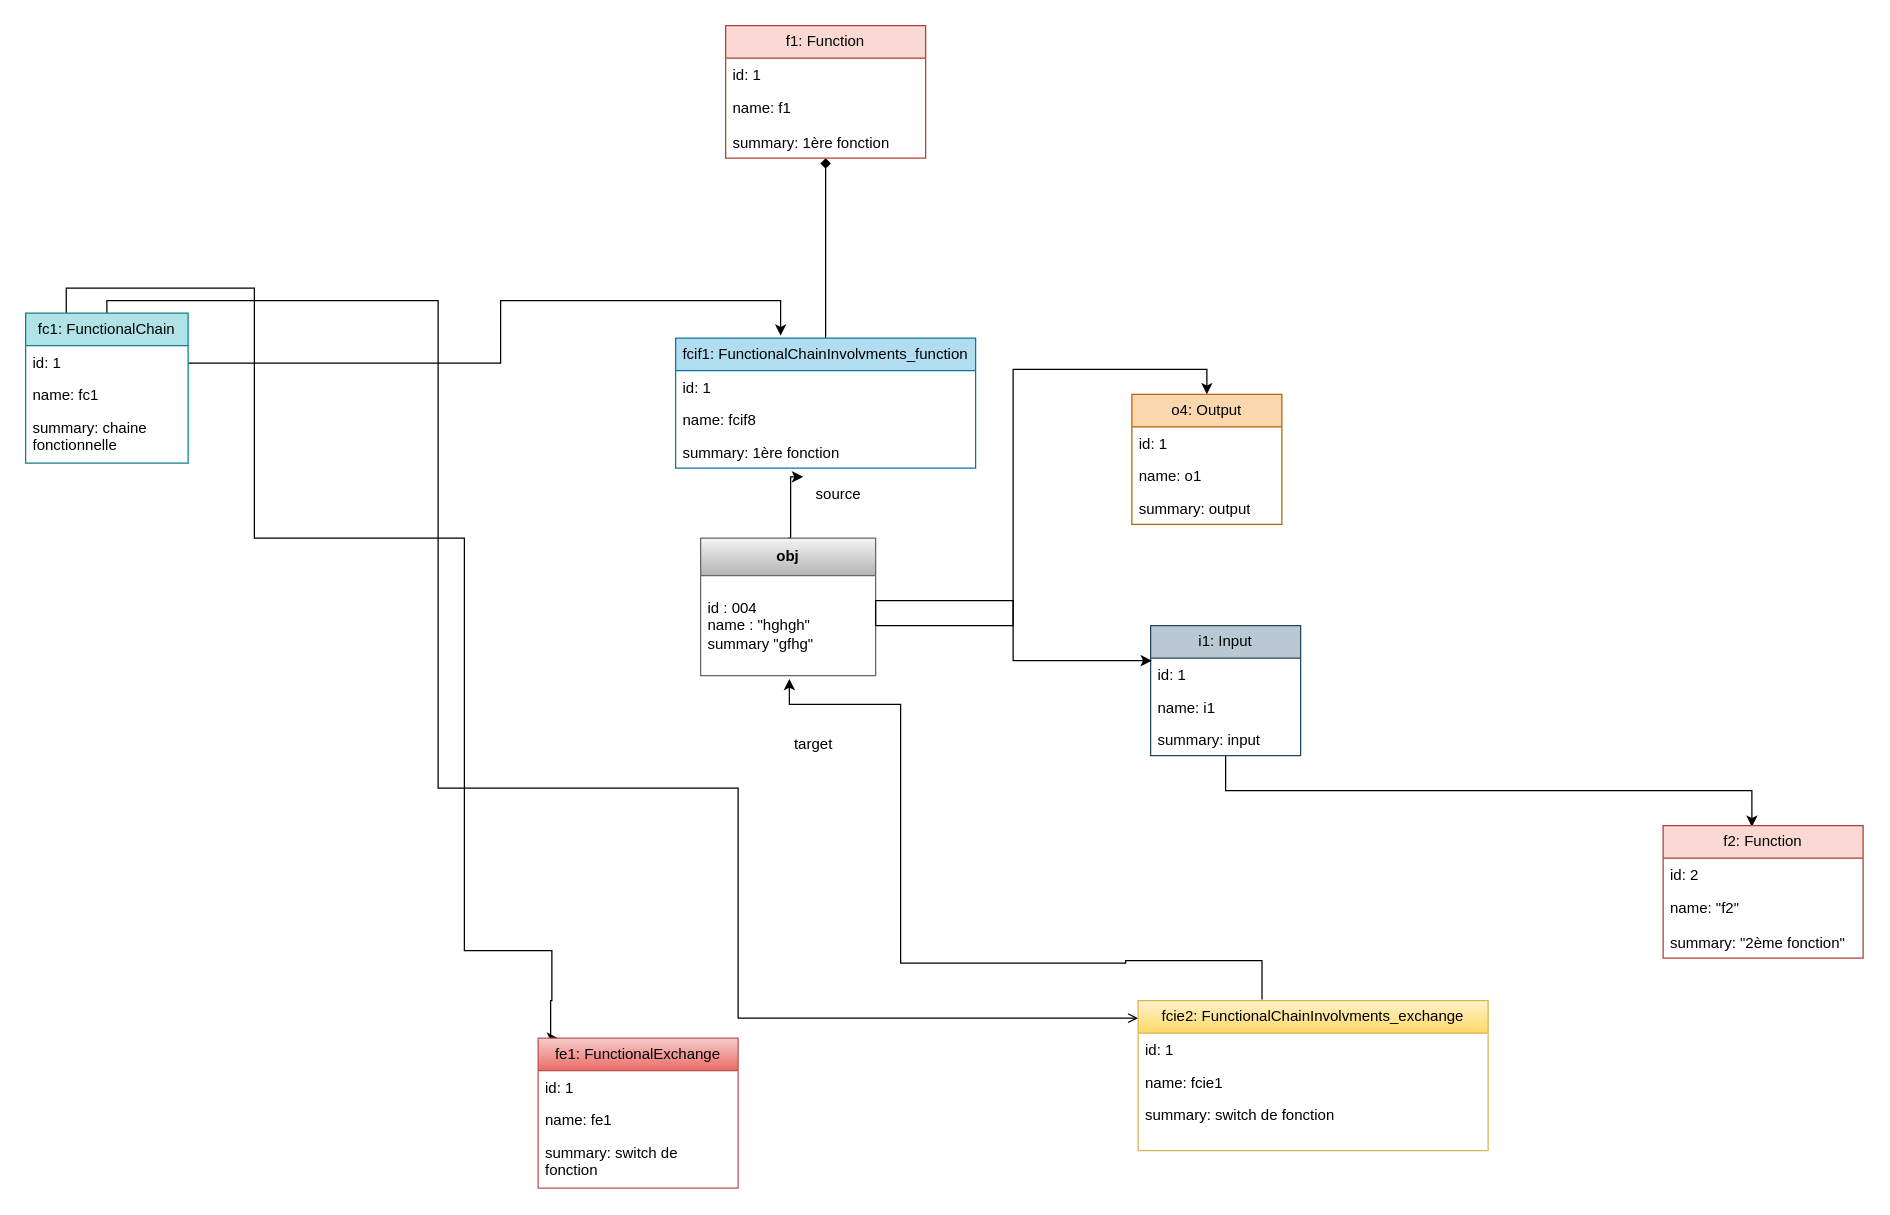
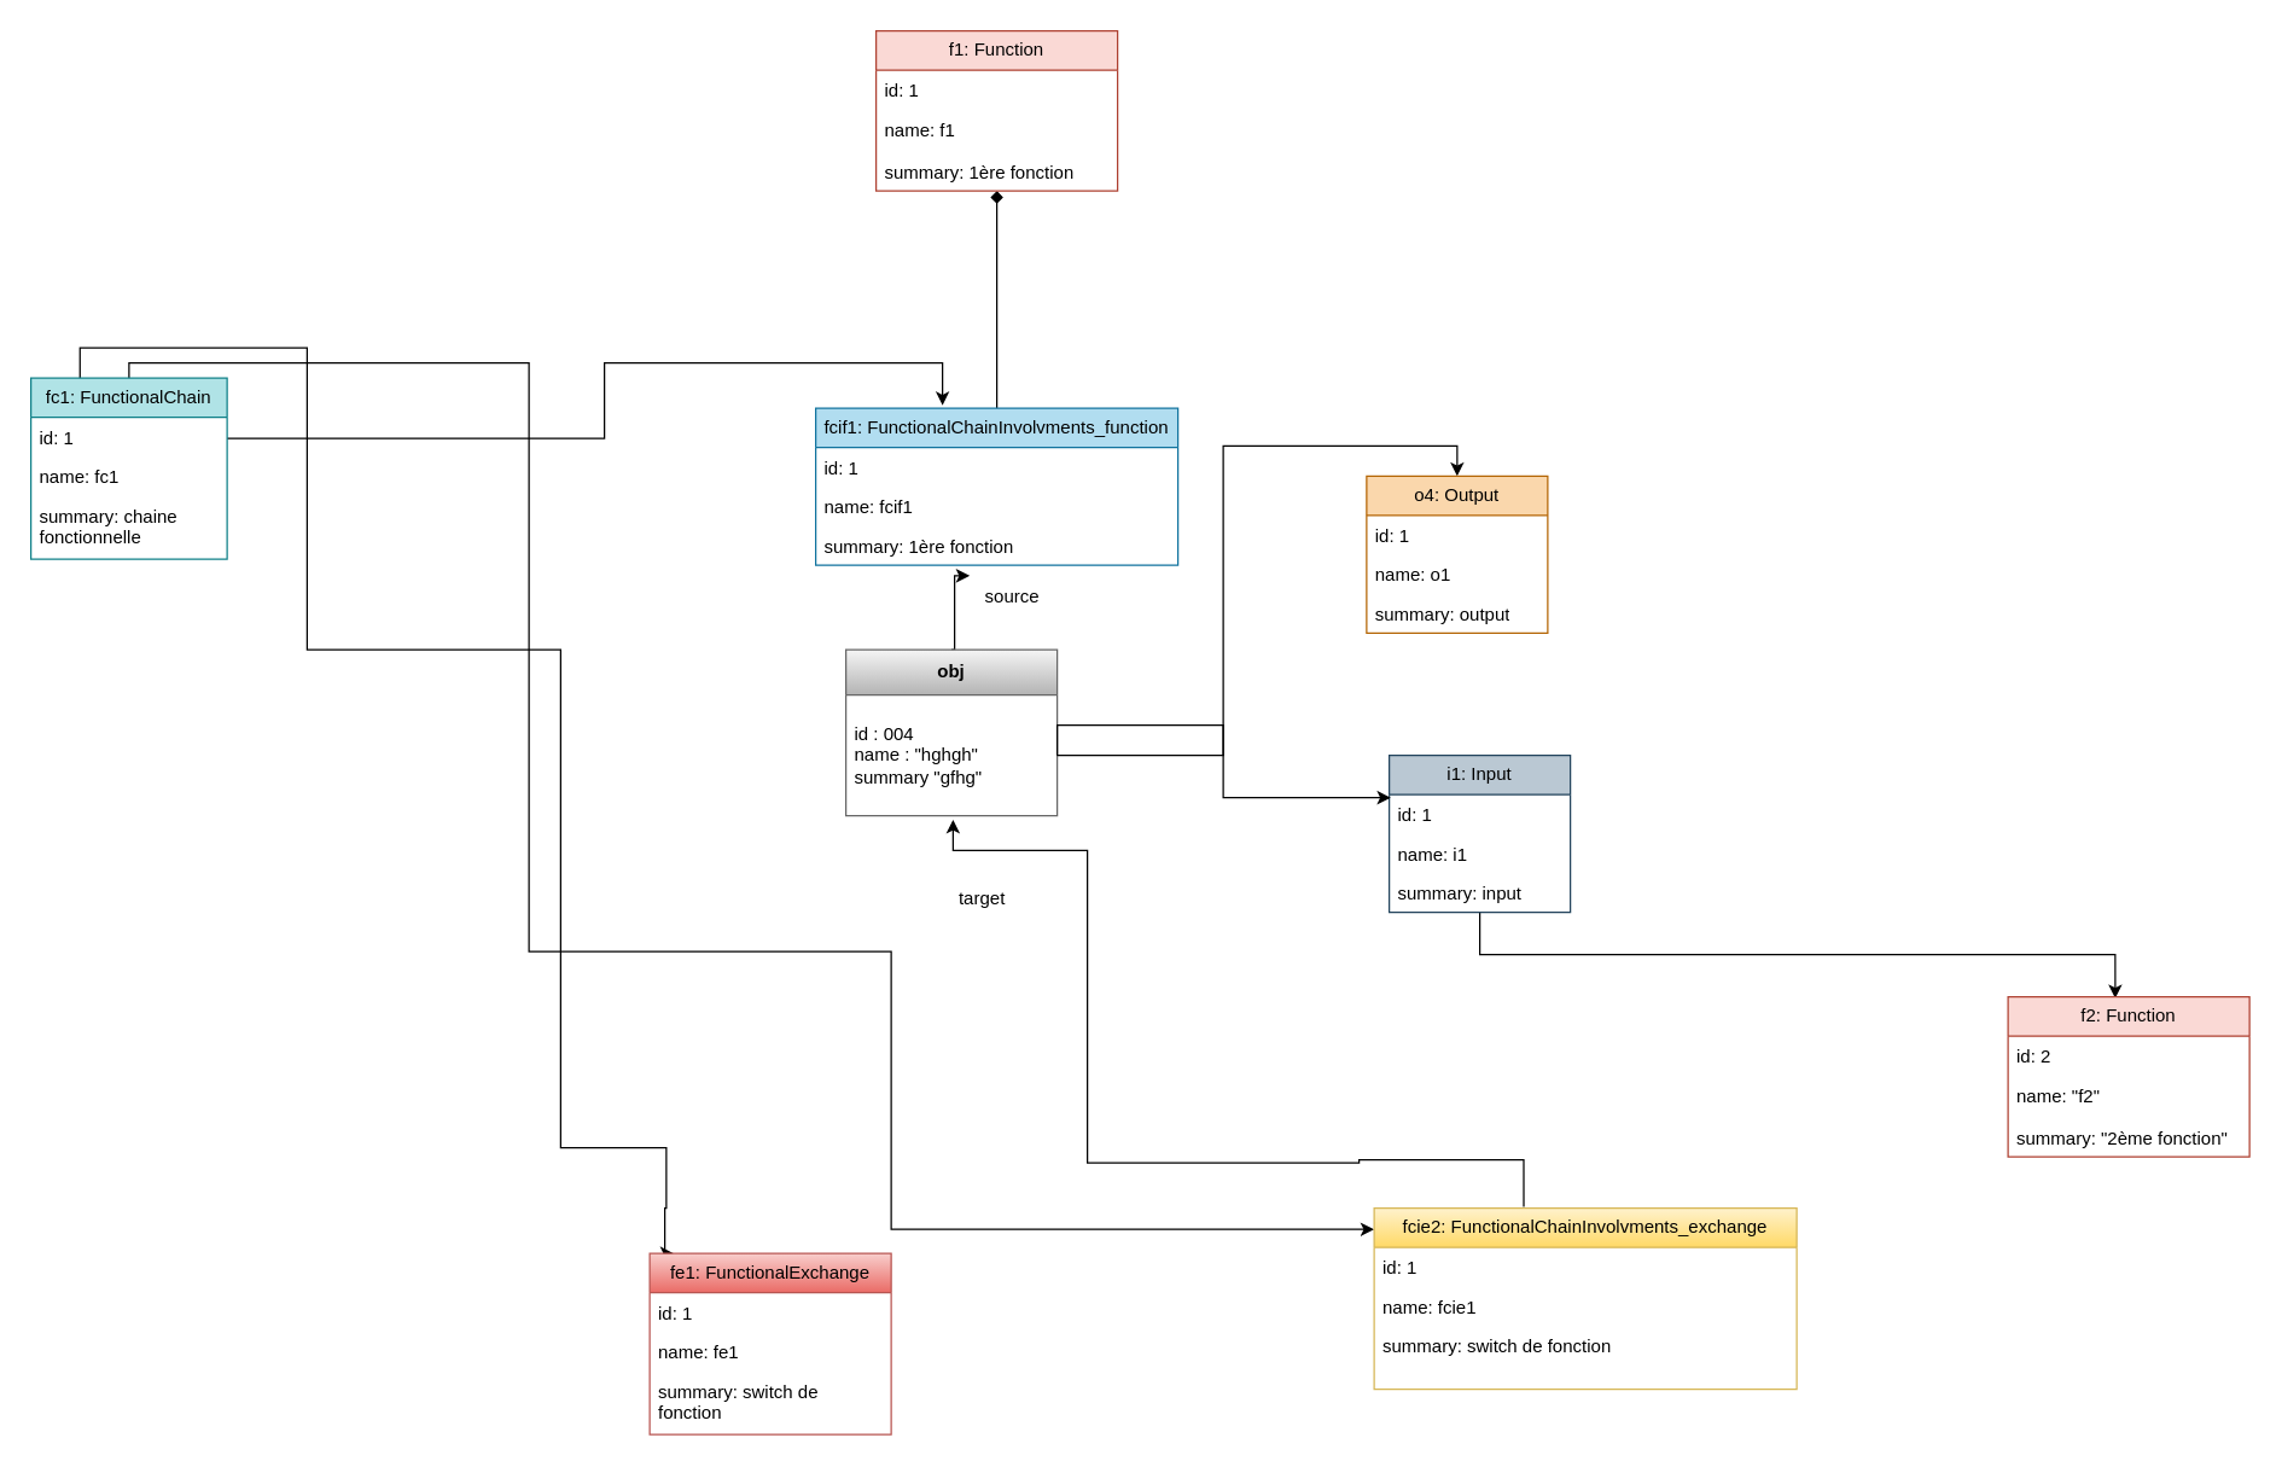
  <mxCell id="0" />
  <mxCell id="1" parent="0" />
  <mxCell id="2" style="edgeStyle=orthogonalEdgeStyle;rounded=0;orthogonalLoop=1;jettySize=auto;html=1;exitX=1;exitY=0;exitDx=0;exitDy=0;entryX=0.35;entryY=-0.019;entryDx=0;entryDy=0;entryPerimeter=0;" edge="1" parent="1" target="21"><mxGeometry relative="1" as="geometry"><mxPoint x="150" y="290" as="sourcePoint" /><mxPoint x="562.08" y="302.048" as="targetPoint" /><Array as="points"><mxPoint x="400" y="290" /><mxPoint x="400" y="240" /><mxPoint x="624" y="240" /></Array></mxGeometry></mxCell>
- <mxCell id="3" style="edgeStyle=orthogonalEdgeStyle;rounded=0;orthogonalLoop=1;jettySize=auto;html=1;exitX=0.5;exitY=0;exitDx=0;exitDy=0;entryX=0;entryY=0.117;entryDx=0;entryDy=0;entryPerimeter=0;endArrow=open;" edge="1" parent="1" source="17" target="25"><mxGeometry relative="1" as="geometry"><mxPoint x="700" y="860" as="targetPoint" /><Array as="points"><mxPoint x="85" y="240" /><mxPoint x="350" y="240" /><mxPoint x="350" y="630" /><mxPoint x="590" y="630" /><mxPoint x="590" y="814" /></Array></mxGeometry></mxCell>
+ <mxCell id="3" style="edgeStyle=orthogonalEdgeStyle;rounded=0;orthogonalLoop=1;jettySize=auto;html=1;exitX=0.5;exitY=0;exitDx=0;exitDy=0;entryX=0;entryY=0.117;entryDx=0;entryDy=0;entryPerimeter=0;" edge="1" parent="1" source="17" target="25"><mxGeometry relative="1" as="geometry"><mxPoint x="700" y="860" as="targetPoint" /><Array as="points"><mxPoint x="85" y="240" /><mxPoint x="350" y="240" /><mxPoint x="350" y="630" /><mxPoint x="590" y="630" /><mxPoint x="590" y="814" /></Array></mxGeometry></mxCell>
  <mxCell id="4" style="edgeStyle=orthogonalEdgeStyle;rounded=0;orthogonalLoop=1;jettySize=auto;html=1;exitX=0.25;exitY=0;exitDx=0;exitDy=0;entryX=0.1;entryY=0;entryDx=0;entryDy=0;entryPerimeter=0;" edge="1" parent="1" source="17" target="29"><mxGeometry relative="1" as="geometry"><Array as="points"><mxPoint x="53" y="230" /><mxPoint x="203" y="230" /><mxPoint x="203" y="430" /><mxPoint x="371" y="430" /><mxPoint x="371" y="760" /><mxPoint x="441" y="760" /><mxPoint x="441" y="800" /><mxPoint x="440" y="800" /><mxPoint x="440" y="830" /></Array></mxGeometry></mxCell>
  <mxCell id="5" style="edgeStyle=orthogonalEdgeStyle;rounded=0;orthogonalLoop=1;jettySize=auto;html=1;exitX=0.5;exitY=0;exitDx=0;exitDy=0;entryX=0.5;entryY=1;entryDx=0;entryDy=0;endArrow=diamond;" edge="1" parent="1" source="21" target="13"><mxGeometry relative="1" as="geometry"><mxPoint x="645" y="170" as="targetPoint" /><Array as="points"><mxPoint x="660" y="146" /></Array></mxGeometry></mxCell>
  <mxCell id="6" style="edgeStyle=orthogonalEdgeStyle;rounded=0;orthogonalLoop=1;jettySize=auto;html=1;exitX=0.354;exitY=-0.008;exitDx=0;exitDy=0;entryX=0.507;entryY=1.033;entryDx=0;entryDy=0;entryPerimeter=0;exitPerimeter=0;" edge="1" parent="1" source="25" target="9"><mxGeometry relative="1" as="geometry"><Array as="points"><mxPoint x="1009" y="768" /><mxPoint x="900" y="768" /><mxPoint x="900" y="770" /><mxPoint x="720" y="770" /><mxPoint x="720" y="563" /><mxPoint x="631" y="563" /></Array></mxGeometry></mxCell>
  <mxCell id="7" style="edgeStyle=orthogonalEdgeStyle;rounded=0;orthogonalLoop=1;jettySize=auto;html=1;exitX=0.5;exitY=0;exitDx=0;exitDy=0;entryX=0.033;entryY=0.033;entryDx=0;entryDy=0;entryPerimeter=0;" edge="1" parent="1" source="8" target="10"><mxGeometry relative="1" as="geometry"><Array as="points"><mxPoint x="632" y="430" /></Array></mxGeometry></mxCell>
  <mxCell id="8" value="&lt;b&gt;obj&lt;/b&gt;" style="swimlane;fontStyle=0;childLayout=stackLayout;horizontal=1;startSize=30;horizontalStack=0;resizeParent=1;resizeParentMax=0;resizeLast=0;collapsible=1;marginBottom=0;whiteSpace=wrap;html=1;fillColor=#f5f5f5;gradientColor=#b3b3b3;strokeColor=#666666;" vertex="1" parent="1"><mxGeometry x="560" y="430" width="140" height="110" as="geometry" /></mxCell>
  <mxCell id="9" value="&lt;br&gt;&lt;div align=&quot;left&quot;&gt;id : 004&lt;/div&gt;&lt;div align=&quot;left&quot;&gt;name : &quot;hghgh&quot;&lt;/div&gt;&lt;div align=&quot;left&quot;&gt;summary &quot;gfhg&quot;&lt;/div&gt;&lt;br&gt;" style="text;strokeColor=none;fillColor=none;align=left;verticalAlign=middle;spacingLeft=4;spacingRight=4;overflow=hidden;points=[[0,0.5],[1,0.5]];portConstraint=eastwest;rotatable=0;whiteSpace=wrap;html=1;" vertex="1" parent="8"><mxGeometry y="30" width="140" height="80" as="geometry" /></mxCell>
  <mxCell id="10" value="source" style="text;html=1;align=center;verticalAlign=middle;resizable=0;points=[];autosize=1;strokeColor=none;fillColor=none;" vertex="1" parent="1"><mxGeometry x="640" y="380" width="60" height="30" as="geometry" /></mxCell>
  <mxCell id="11" value="target" style="text;html=1;align=center;verticalAlign=middle;resizable=0;points=[];autosize=1;strokeColor=none;fillColor=none;" vertex="1" parent="1"><mxGeometry x="625" y="580" width="50" height="30" as="geometry" /></mxCell>
  <mxCell id="12" style="edgeStyle=orthogonalEdgeStyle;rounded=0;orthogonalLoop=1;jettySize=auto;html=1;exitX=1;exitY=0.5;exitDx=0;exitDy=0;entryX=0.5;entryY=0;entryDx=0;entryDy=0;" edge="1" parent="1" source="9" target="33"><mxGeometry relative="1" as="geometry"><Array as="points"><mxPoint x="810" y="500" /><mxPoint x="810" y="295" /><mxPoint x="965" y="295" /></Array></mxGeometry></mxCell>
  <mxCell id="13" value="f1: Function" style="swimlane;fontStyle=0;childLayout=stackLayout;horizontal=1;startSize=26;fillColor=#fad9d5;horizontalStack=0;resizeParent=1;resizeParentMax=0;resizeLast=0;collapsible=1;marginBottom=0;whiteSpace=wrap;html=1;strokeColor=#ae4132;" vertex="1" parent="1"><mxGeometry x="580" y="20" width="160" height="106" as="geometry" /></mxCell>
  <mxCell id="14" value="id: 1" style="text;strokeColor=none;fillColor=none;align=left;verticalAlign=top;spacingLeft=4;spacingRight=4;overflow=hidden;rotatable=0;points=[[0,0.5],[1,0.5]];portConstraint=eastwest;whiteSpace=wrap;html=1;" vertex="1" parent="13"><mxGeometry y="26" width="160" height="26" as="geometry" /></mxCell>
  <mxCell id="15" value="name: f1" style="text;strokeColor=none;fillColor=none;align=left;verticalAlign=top;spacingLeft=4;spacingRight=4;overflow=hidden;rotatable=0;points=[[0,0.5],[1,0.5]];portConstraint=eastwest;whiteSpace=wrap;html=1;" vertex="1" parent="13"><mxGeometry y="52" width="160" height="28" as="geometry" /></mxCell>
  <mxCell id="16" value="summary: 1ère fonction" style="text;strokeColor=none;fillColor=none;align=left;verticalAlign=top;spacingLeft=4;spacingRight=4;overflow=hidden;rotatable=0;points=[[0,0.5],[1,0.5]];portConstraint=eastwest;whiteSpace=wrap;html=1;" vertex="1" parent="13"><mxGeometry y="80" width="160" height="26" as="geometry" /></mxCell>
  <mxCell id="17" value="fc1: FunctionalChain" style="swimlane;fontStyle=0;childLayout=stackLayout;horizontal=1;startSize=26;fillColor=#b0e3e6;horizontalStack=0;resizeParent=1;resizeParentMax=0;resizeLast=0;collapsible=1;marginBottom=0;whiteSpace=wrap;html=1;strokeColor=#0e8088;" vertex="1" parent="1"><mxGeometry x="20" y="250" width="130" height="120" as="geometry" /></mxCell>
  <mxCell id="18" value="id: 1" style="text;strokeColor=none;fillColor=none;align=left;verticalAlign=top;spacingLeft=4;spacingRight=4;overflow=hidden;rotatable=0;points=[[0,0.5],[1,0.5]];portConstraint=eastwest;whiteSpace=wrap;html=1;" vertex="1" parent="17"><mxGeometry y="26" width="130" height="26" as="geometry" /></mxCell>
  <mxCell id="19" value="name: fc1" style="text;strokeColor=none;fillColor=none;align=left;verticalAlign=top;spacingLeft=4;spacingRight=4;overflow=hidden;rotatable=0;points=[[0,0.5],[1,0.5]];portConstraint=eastwest;whiteSpace=wrap;html=1;" vertex="1" parent="17"><mxGeometry y="52" width="130" height="26" as="geometry" /></mxCell>
  <mxCell id="20" value="summary: chaine fonctionnelle" style="text;strokeColor=none;fillColor=none;align=left;verticalAlign=top;spacingLeft=4;spacingRight=4;overflow=hidden;rotatable=0;points=[[0,0.5],[1,0.5]];portConstraint=eastwest;whiteSpace=wrap;html=1;" vertex="1" parent="17"><mxGeometry y="78" width="130" height="42" as="geometry" /></mxCell>
  <mxCell id="21" value="fcif1: FunctionalChainInvolvments_function" style="swimlane;fontStyle=0;childLayout=stackLayout;horizontal=1;startSize=26;fillColor=#b1ddf0;horizontalStack=0;resizeParent=1;resizeParentMax=0;resizeLast=0;collapsible=1;marginBottom=0;whiteSpace=wrap;html=1;strokeColor=#10739e;" vertex="1" parent="1"><mxGeometry x="540" y="270" width="240" height="104" as="geometry" /></mxCell>
  <mxCell id="22" value="id: 1" style="text;strokeColor=none;fillColor=none;align=left;verticalAlign=top;spacingLeft=4;spacingRight=4;overflow=hidden;rotatable=0;points=[[0,0.5],[1,0.5]];portConstraint=eastwest;whiteSpace=wrap;html=1;" vertex="1" parent="21"><mxGeometry y="26" width="240" height="26" as="geometry" /></mxCell>
- <mxCell id="23" value="name: fcif8" style="text;strokeColor=none;fillColor=none;align=left;verticalAlign=top;spacingLeft=4;spacingRight=4;overflow=hidden;rotatable=0;points=[[0,0.5],[1,0.5]];portConstraint=eastwest;whiteSpace=wrap;html=1;" vertex="1" parent="21"><mxGeometry y="52" width="240" height="26" as="geometry" /></mxCell>
+ <mxCell id="23" value="name: fcif1" style="text;strokeColor=none;fillColor=none;align=left;verticalAlign=top;spacingLeft=4;spacingRight=4;overflow=hidden;rotatable=0;points=[[0,0.5],[1,0.5]];portConstraint=eastwest;whiteSpace=wrap;html=1;" vertex="1" parent="21"><mxGeometry y="52" width="240" height="26" as="geometry" /></mxCell>
  <mxCell id="24" value="summary: 1ère fonction" style="text;strokeColor=none;fillColor=none;align=left;verticalAlign=top;spacingLeft=4;spacingRight=4;overflow=hidden;rotatable=0;points=[[0,0.5],[1,0.5]];portConstraint=eastwest;whiteSpace=wrap;html=1;" vertex="1" parent="21"><mxGeometry y="78" width="240" height="26" as="geometry" /></mxCell>
  <mxCell id="25" value="fcie2: FunctionalChainInvolvments_exchange" style="swimlane;fontStyle=0;childLayout=stackLayout;horizontal=1;startSize=26;fillColor=#fff2cc;horizontalStack=0;resizeParent=1;resizeParentMax=0;resizeLast=0;collapsible=1;marginBottom=0;whiteSpace=wrap;html=1;gradientColor=#ffd966;strokeColor=#d6b656;" vertex="1" parent="1"><mxGeometry x="910" y="800" width="280" height="120" as="geometry" /></mxCell>
  <mxCell id="26" value="id: 1" style="text;strokeColor=none;fillColor=none;align=left;verticalAlign=top;spacingLeft=4;spacingRight=4;overflow=hidden;rotatable=0;points=[[0,0.5],[1,0.5]];portConstraint=eastwest;whiteSpace=wrap;html=1;" vertex="1" parent="25"><mxGeometry y="26" width="280" height="26" as="geometry" /></mxCell>
  <mxCell id="27" value="name: fcie1" style="text;strokeColor=none;fillColor=none;align=left;verticalAlign=top;spacingLeft=4;spacingRight=4;overflow=hidden;rotatable=0;points=[[0,0.5],[1,0.5]];portConstraint=eastwest;whiteSpace=wrap;html=1;" vertex="1" parent="25"><mxGeometry y="52" width="280" height="26" as="geometry" /></mxCell>
  <mxCell id="28" value="summary: switch de fonction" style="text;strokeColor=none;fillColor=none;align=left;verticalAlign=top;spacingLeft=4;spacingRight=4;overflow=hidden;rotatable=0;points=[[0,0.5],[1,0.5]];portConstraint=eastwest;whiteSpace=wrap;html=1;" vertex="1" parent="25"><mxGeometry y="78" width="280" height="42" as="geometry" /></mxCell>
  <mxCell id="29" value="fe1: FunctionalExchange" style="swimlane;fontStyle=0;childLayout=stackLayout;horizontal=1;startSize=26;fillColor=#f8cecc;horizontalStack=0;resizeParent=1;resizeParentMax=0;resizeLast=0;collapsible=1;marginBottom=0;whiteSpace=wrap;html=1;gradientColor=#ea6b66;strokeColor=#b85450;" vertex="1" parent="1"><mxGeometry x="430" y="830" width="160" height="120" as="geometry" /></mxCell>
  <mxCell id="30" value="id: 1" style="text;strokeColor=none;fillColor=none;align=left;verticalAlign=top;spacingLeft=4;spacingRight=4;overflow=hidden;rotatable=0;points=[[0,0.5],[1,0.5]];portConstraint=eastwest;whiteSpace=wrap;html=1;" vertex="1" parent="29"><mxGeometry y="26" width="160" height="26" as="geometry" /></mxCell>
  <mxCell id="31" value="name: fe1" style="text;strokeColor=none;fillColor=none;align=left;verticalAlign=top;spacingLeft=4;spacingRight=4;overflow=hidden;rotatable=0;points=[[0,0.5],[1,0.5]];portConstraint=eastwest;whiteSpace=wrap;html=1;" vertex="1" parent="29"><mxGeometry y="52" width="160" height="26" as="geometry" /></mxCell>
  <mxCell id="32" value="summary: switch de fonction" style="text;strokeColor=none;fillColor=none;align=left;verticalAlign=top;spacingLeft=4;spacingRight=4;overflow=hidden;rotatable=0;points=[[0,0.5],[1,0.5]];portConstraint=eastwest;whiteSpace=wrap;html=1;" vertex="1" parent="29"><mxGeometry y="78" width="160" height="42" as="geometry" /></mxCell>
  <mxCell id="33" value="o4: Output" style="swimlane;fontStyle=0;childLayout=stackLayout;horizontal=1;startSize=26;fillColor=#fad7ac;horizontalStack=0;resizeParent=1;resizeParentMax=0;resizeLast=0;collapsible=1;marginBottom=0;whiteSpace=wrap;html=1;strokeColor=#b46504;" vertex="1" parent="1"><mxGeometry x="905" y="315" width="120" height="104" as="geometry" /></mxCell>
  <mxCell id="34" value="id: 1" style="text;strokeColor=none;fillColor=none;align=left;verticalAlign=top;spacingLeft=4;spacingRight=4;overflow=hidden;rotatable=0;points=[[0,0.5],[1,0.5]];portConstraint=eastwest;whiteSpace=wrap;html=1;" vertex="1" parent="33"><mxGeometry y="26" width="120" height="26" as="geometry" /></mxCell>
  <mxCell id="35" value="name: o1" style="text;strokeColor=none;fillColor=none;align=left;verticalAlign=top;spacingLeft=4;spacingRight=4;overflow=hidden;rotatable=0;points=[[0,0.5],[1,0.5]];portConstraint=eastwest;whiteSpace=wrap;html=1;" vertex="1" parent="33"><mxGeometry y="52" width="120" height="26" as="geometry" /></mxCell>
  <mxCell id="36" value="summary: output" style="text;strokeColor=none;fillColor=none;align=left;verticalAlign=top;spacingLeft=4;spacingRight=4;overflow=hidden;rotatable=0;points=[[0,0.5],[1,0.5]];portConstraint=eastwest;whiteSpace=wrap;html=1;" vertex="1" parent="33"><mxGeometry y="78" width="120" height="26" as="geometry" /></mxCell>
  <mxCell id="37" style="edgeStyle=orthogonalEdgeStyle;rounded=0;orthogonalLoop=1;jettySize=auto;html=1;exitX=0.5;exitY=1;exitDx=0;exitDy=0;entryX=0.444;entryY=0.009;entryDx=0;entryDy=0;entryPerimeter=0;" edge="1" parent="1" source="38" target="43"><mxGeometry relative="1" as="geometry"><mxPoint x="1185" y="600" as="targetPoint" /></mxGeometry></mxCell>
  <mxCell id="38" value="i1: Input" style="swimlane;fontStyle=0;childLayout=stackLayout;horizontal=1;startSize=26;fillColor=#bac8d3;horizontalStack=0;resizeParent=1;resizeParentMax=0;resizeLast=0;collapsible=1;marginBottom=0;whiteSpace=wrap;html=1;strokeColor=#23445d;" vertex="1" parent="1"><mxGeometry x="920" y="500" width="120" height="104" as="geometry" /></mxCell>
  <mxCell id="39" value="id: 1" style="text;strokeColor=none;fillColor=none;align=left;verticalAlign=top;spacingLeft=4;spacingRight=4;overflow=hidden;rotatable=0;points=[[0,0.5],[1,0.5]];portConstraint=eastwest;whiteSpace=wrap;html=1;" vertex="1" parent="38"><mxGeometry y="26" width="120" height="26" as="geometry" /></mxCell>
  <mxCell id="40" value="name: i1" style="text;strokeColor=none;fillColor=none;align=left;verticalAlign=top;spacingLeft=4;spacingRight=4;overflow=hidden;rotatable=0;points=[[0,0.5],[1,0.5]];portConstraint=eastwest;whiteSpace=wrap;html=1;" vertex="1" parent="38"><mxGeometry y="52" width="120" height="26" as="geometry" /></mxCell>
  <mxCell id="41" value="summary: input" style="text;strokeColor=none;fillColor=none;align=left;verticalAlign=top;spacingLeft=4;spacingRight=4;overflow=hidden;rotatable=0;points=[[0,0.5],[1,0.5]];portConstraint=eastwest;whiteSpace=wrap;html=1;" vertex="1" parent="38"><mxGeometry y="78" width="120" height="26" as="geometry" /></mxCell>
  <mxCell id="42" style="edgeStyle=orthogonalEdgeStyle;rounded=0;orthogonalLoop=1;jettySize=auto;html=1;exitX=1;exitY=0.5;exitDx=0;exitDy=0;entryX=0.008;entryY=0.077;entryDx=0;entryDy=0;entryPerimeter=0;" edge="1" parent="1" source="9" target="39"><mxGeometry relative="1" as="geometry"><Array as="points"><mxPoint x="700" y="480" /><mxPoint x="810" y="480" /><mxPoint x="810" y="528" /></Array></mxGeometry></mxCell>
  <mxCell id="43" value="f2: Function" style="swimlane;fontStyle=0;childLayout=stackLayout;horizontal=1;startSize=26;fillColor=#fad9d5;horizontalStack=0;resizeParent=1;resizeParentMax=0;resizeLast=0;collapsible=1;marginBottom=0;whiteSpace=wrap;html=1;strokeColor=#ae4132;" vertex="1" parent="1"><mxGeometry x="1330" y="660" width="160" height="106" as="geometry" /></mxCell>
  <mxCell id="44" value="id: 2" style="text;strokeColor=none;fillColor=none;align=left;verticalAlign=top;spacingLeft=4;spacingRight=4;overflow=hidden;rotatable=0;points=[[0,0.5],[1,0.5]];portConstraint=eastwest;whiteSpace=wrap;html=1;" vertex="1" parent="43"><mxGeometry y="26" width="160" height="26" as="geometry" /></mxCell>
  <mxCell id="45" value="name: &quot;f2&quot;" style="text;strokeColor=none;fillColor=none;align=left;verticalAlign=top;spacingLeft=4;spacingRight=4;overflow=hidden;rotatable=0;points=[[0,0.5],[1,0.5]];portConstraint=eastwest;whiteSpace=wrap;html=1;" vertex="1" parent="43"><mxGeometry y="52" width="160" height="28" as="geometry" /></mxCell>
  <mxCell id="46" value="summary: &quot;2ème fonction&quot;" style="text;strokeColor=none;fillColor=none;align=left;verticalAlign=top;spacingLeft=4;spacingRight=4;overflow=hidden;rotatable=0;points=[[0,0.5],[1,0.5]];portConstraint=eastwest;whiteSpace=wrap;html=1;" vertex="1" parent="43"><mxGeometry y="80" width="160" height="26" as="geometry" /></mxCell>
